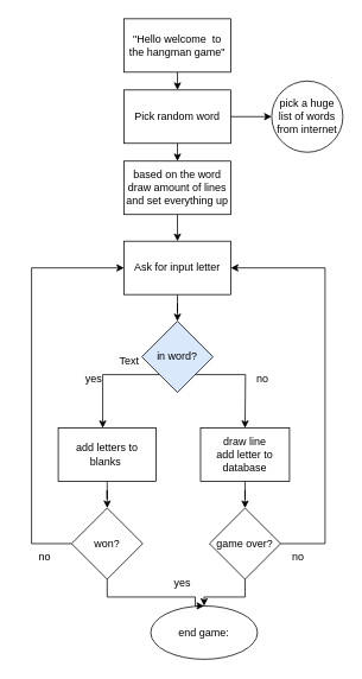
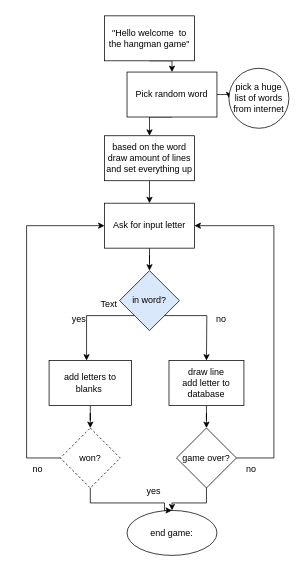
  <mxCell id="0" />
  <mxCell id="1" parent="0" />
  <mxCell id="2" style="edgeStyle=orthogonalEdgeStyle;rounded=0;orthogonalLoop=1;jettySize=auto;html=1;exitX=0.5;exitY=1;exitDx=0;exitDy=0;entryX=0.5;entryY=0;entryDx=0;entryDy=0;" parent="1" source="3" target="6" edge="1"><mxGeometry relative="1" as="geometry" /></mxCell>
  <mxCell id="3" value="&quot;Hello welcome &amp;nbsp;to the hangman game&quot;" style="rounded=0;whiteSpace=wrap;html=1;" parent="1" vertex="1"><mxGeometry x="139" y="20" width="120" height="60" as="geometry" /></mxCell>
  <mxCell id="4" style="edgeStyle=orthogonalEdgeStyle;rounded=0;orthogonalLoop=1;jettySize=auto;html=1;exitX=1;exitY=0.5;exitDx=0;exitDy=0;entryX=0;entryY=0.5;entryDx=0;entryDy=0;" parent="1" source="6" target="9" edge="1"><mxGeometry relative="1" as="geometry" /></mxCell>
  <mxCell id="5" style="edgeStyle=orthogonalEdgeStyle;rounded=0;orthogonalLoop=1;jettySize=auto;html=1;exitX=0.5;exitY=1;exitDx=0;exitDy=0;entryX=0.5;entryY=0;entryDx=0;entryDy=0;" parent="1" source="6" target="11" edge="1"><mxGeometry relative="1" as="geometry" /></mxCell>
- <mxCell id="6" value="Pick random word" style="rounded=0;whiteSpace=wrap;html=1;" parent="1" vertex="1"><mxGeometry x="139" y="100" width="120" height="60" as="geometry" /></mxCell>
+ <mxCell id="6" value="Pick random word" style="rounded=0;whiteSpace=wrap;html=1;" parent="1" vertex="1"><mxGeometry x="169" y="95" width="120" height="60" as="geometry" /></mxCell>
  <mxCell id="7" value="" style="edgeStyle=orthogonalEdgeStyle;rounded=0;orthogonalLoop=1;jettySize=auto;html=1;" parent="1" source="8" target="14" edge="1"><mxGeometry relative="1" as="geometry" /></mxCell>
  <mxCell id="8" value="Ask for input letter" style="rounded=0;whiteSpace=wrap;html=1;" parent="1" vertex="1"><mxGeometry x="139" y="270" width="120" height="60" as="geometry" /></mxCell>
  <mxCell id="9" value="pick a huge list of words from internet" style="ellipse;whiteSpace=wrap;html=1;aspect=fixed;" parent="1" vertex="1"><mxGeometry x="305" y="90" width="80" height="80" as="geometry" /></mxCell>
  <mxCell id="10" style="edgeStyle=orthogonalEdgeStyle;rounded=0;orthogonalLoop=1;jettySize=auto;html=1;exitX=0.5;exitY=1;exitDx=0;exitDy=0;entryX=0.5;entryY=0;entryDx=0;entryDy=0;" parent="1" source="11" target="8" edge="1"><mxGeometry relative="1" as="geometry" /></mxCell>
  <mxCell id="11" value="based on the word draw amount of lines and set everything up" style="rounded=0;whiteSpace=wrap;html=1;" parent="1" vertex="1"><mxGeometry x="139" y="180" width="120" height="60" as="geometry" /></mxCell>
  <mxCell id="12" style="edgeStyle=orthogonalEdgeStyle;rounded=0;orthogonalLoop=1;jettySize=auto;html=1;exitX=1;exitY=1;exitDx=0;exitDy=0;" parent="1" source="14" edge="1"><mxGeometry relative="1" as="geometry"><mxPoint x="275" y="480" as="targetPoint" /></mxGeometry></mxCell>
  <mxCell id="13" style="edgeStyle=orthogonalEdgeStyle;rounded=0;orthogonalLoop=1;jettySize=auto;html=1;exitX=0;exitY=1;exitDx=0;exitDy=0;" parent="1" source="14" target="25" edge="1"><mxGeometry relative="1" as="geometry"><mxPoint x="125" y="480" as="targetPoint" /><Array as="points"><mxPoint x="115" y="420" /></Array></mxGeometry></mxCell>
  <mxCell id="14" value="in word?" style="rhombus;whiteSpace=wrap;html=1;rounded=0;fillColor=#dae8fc;" parent="1" vertex="1"><mxGeometry x="159" y="360" width="80" height="80" as="geometry" /></mxCell>
  <mxCell id="15" value="yes" style="text;html=1;strokeColor=none;fillColor=none;align=center;verticalAlign=middle;whiteSpace=wrap;rounded=0;" parent="1" vertex="1"><mxGeometry x="75" y="410" width="60" height="30" as="geometry" /></mxCell>
  <mxCell id="16" value="no" style="text;html=1;strokeColor=none;fillColor=none;align=center;verticalAlign=middle;whiteSpace=wrap;rounded=0;" parent="1" vertex="1"><mxGeometry x="265" y="410" width="60" height="30" as="geometry" /></mxCell>
  <mxCell id="17" value="" style="edgeStyle=orthogonalEdgeStyle;rounded=0;orthogonalLoop=1;jettySize=auto;html=1;" parent="1" source="18" target="21" edge="1"><mxGeometry relative="1" as="geometry" /></mxCell>
  <mxCell id="18" value="draw line&lt;br&gt;add letter to database" style="rounded=0;whiteSpace=wrap;html=1;" parent="1" vertex="1"><mxGeometry x="225" y="480" width="100" height="60" as="geometry" /></mxCell>
  <mxCell id="19" style="edgeStyle=orthogonalEdgeStyle;rounded=0;orthogonalLoop=1;jettySize=auto;html=1;exitX=1;exitY=0.5;exitDx=0;exitDy=0;entryX=1;entryY=0.5;entryDx=0;entryDy=0;" parent="1" source="21" target="8" edge="1"><mxGeometry relative="1" as="geometry"><Array as="points"><mxPoint x="365" y="610" /><mxPoint x="365" y="300" /></Array></mxGeometry></mxCell>
  <mxCell id="20" value="" style="edgeStyle=orthogonalEdgeStyle;rounded=0;orthogonalLoop=1;jettySize=auto;html=1;" parent="1" source="21" target="23" edge="1"><mxGeometry relative="1" as="geometry" /></mxCell>
  <mxCell id="21" value="game over?" style="rhombus;whiteSpace=wrap;html=1;" parent="1" vertex="1"><mxGeometry x="235" y="570" width="80" height="80" as="geometry" /></mxCell>
  <mxCell id="22" value="no" style="text;html=1;strokeColor=none;fillColor=none;align=center;verticalAlign=middle;whiteSpace=wrap;rounded=0;" parent="1" vertex="1"><mxGeometry x="305" y="610" width="60" height="30" as="geometry" /></mxCell>
  <mxCell id="23" value="end game:" style="ellipse;whiteSpace=wrap;html=1;" parent="1" vertex="1"><mxGeometry x="169" y="680" width="120" height="60" as="geometry" /></mxCell>
  <mxCell id="24" value="" style="edgeStyle=orthogonalEdgeStyle;rounded=0;orthogonalLoop=1;jettySize=auto;html=1;" parent="1" source="25" target="28" edge="1"><mxGeometry relative="1" as="geometry" /></mxCell>
  <mxCell id="25" value="add letters to blanks&amp;nbsp;" style="rounded=0;whiteSpace=wrap;html=1;" parent="1" vertex="1"><mxGeometry x="65" y="480" width="110" height="60" as="geometry" /></mxCell>
  <mxCell id="26" style="edgeStyle=orthogonalEdgeStyle;rounded=0;orthogonalLoop=1;jettySize=auto;html=1;exitX=0;exitY=0.5;exitDx=0;exitDy=0;entryX=0;entryY=0.5;entryDx=0;entryDy=0;" parent="1" source="28" target="8" edge="1"><mxGeometry relative="1" as="geometry"><Array as="points"><mxPoint x="35" y="610" /><mxPoint x="35" y="300" /></Array></mxGeometry></mxCell>
  <mxCell id="27" style="edgeStyle=orthogonalEdgeStyle;rounded=0;orthogonalLoop=1;jettySize=auto;html=1;exitX=0.5;exitY=1;exitDx=0;exitDy=0;entryX=0.5;entryY=0;entryDx=0;entryDy=0;" parent="1" source="28" target="23" edge="1"><mxGeometry relative="1" as="geometry"><Array as="points"><mxPoint x="120" y="670" /><mxPoint x="219" y="670" /></Array></mxGeometry></mxCell>
- <mxCell id="28" value="won?" style="rhombus;whiteSpace=wrap;html=1;rounded=0;" parent="1" vertex="1"><mxGeometry x="80" y="570" width="80" height="80" as="geometry" /></mxCell>
+ <mxCell id="28" value="won?" style="rhombus;whiteSpace=wrap;html=1;rounded=0;dashed=1;" parent="1" vertex="1"><mxGeometry x="80" y="570" width="80" height="80" as="geometry" /></mxCell>
  <mxCell id="29" value="Text" style="text;html=1;strokeColor=none;fillColor=none;align=center;verticalAlign=middle;whiteSpace=wrap;rounded=0;" parent="1" vertex="1"><mxGeometry x="115" y="390" width="60" height="30" as="geometry" /></mxCell>
  <mxCell id="30" value="no" style="text;html=1;strokeColor=none;fillColor=none;align=center;verticalAlign=middle;whiteSpace=wrap;rounded=0;" parent="1" vertex="1"><mxGeometry x="20" y="610" width="60" height="30" as="geometry" /></mxCell>
  <mxCell id="31" value="yes" style="text;html=1;strokeColor=none;fillColor=none;align=center;verticalAlign=middle;whiteSpace=wrap;rounded=0;" parent="1" vertex="1"><mxGeometry x="175" y="640" width="60" height="30" as="geometry" /></mxCell>
